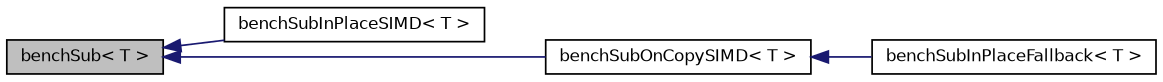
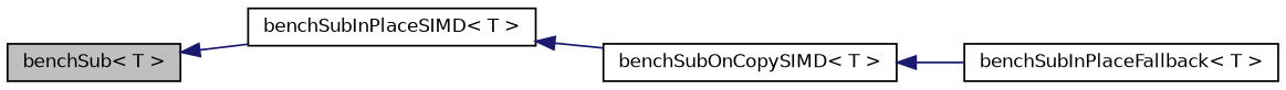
  digraph {
    rankdir=LR
    node [color=black fillcolor=white fontname=Helvetica fontsize=10 shape=record style=filled]
    edge [color=midnightblue dir=back fontname=Helvetica fontsize=10 labelfontname=Helvetica labelfontsize=10 style=solid]
    n1 [fillcolor=grey75 fontcolor=black height=0.2 label="benchSub\< T \>" width=0.4]
    n2 [height=0.2 label="benchSubInPlaceSIMD\< T \>" width=0.4]
    n3 [height=0.2 label="benchSubOnCopySIMD\< T \>" width=0.4]
    n4 [height=0.2 label="benchSubInPlaceFallback\< T \>" width=0.4]
    n1 -> n2
-   n1 -> n3
+   n2 -> n3
    n3 -> n4
  }
